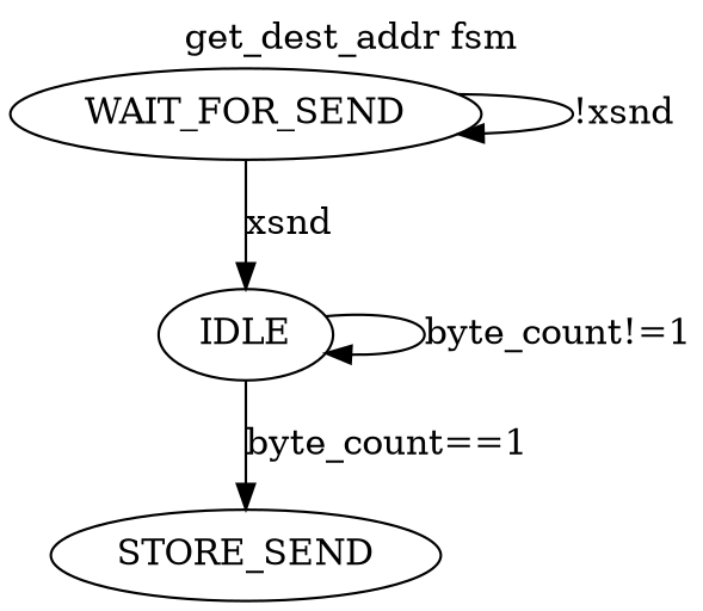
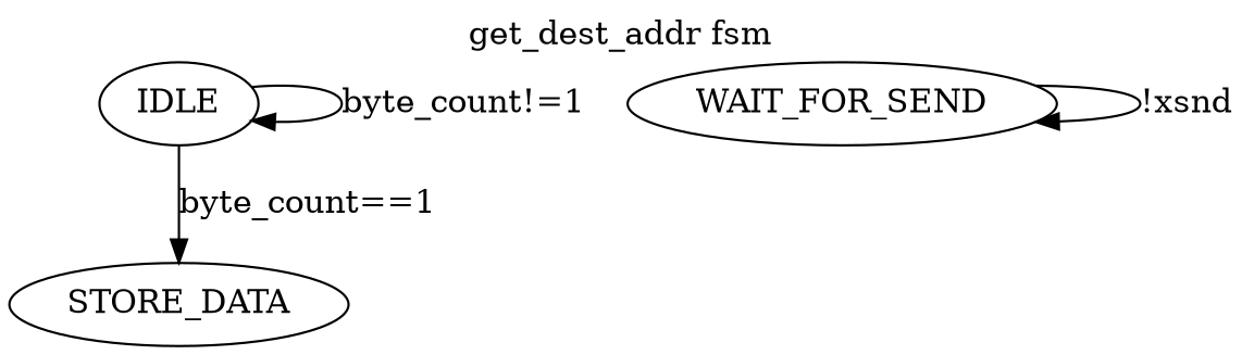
  digraph {
    label="get_dest_addr fsm"
    labelloc=t
    nodesep=0.5
    IDLE
-   STORE_DATA [label=STORE_SEND]
+   STORE_DATA
    WAIT_FOR_SEND
    IDLE -> IDLE [label="byte_count!=1"]
    IDLE -> STORE_DATA [label="byte_count==1"]
-   WAIT_FOR_SEND -> IDLE [label=xsnd]
    WAIT_FOR_SEND -> WAIT_FOR_SEND [label="!xsnd"]
  }
